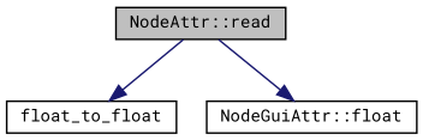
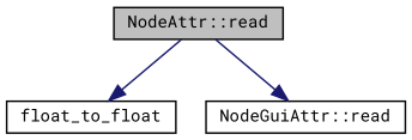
  digraph {
    fontname="Roboto Mono"
    rankdir=TB
    node [color=black fillcolor=white fontname="Roboto Mono" fontsize=10 shape=record style=filled]
    edge [color=midnightblue fontname="Roboto Mono" fontsize=10 labelfontname=Helvetica labelfontsize=10 style=solid]
    n1 [fillcolor=grey75 fontcolor=black height=0.2 label="NodeAttr::read" width=0.4]
    n2 [height=0.2 label=float_to_float width=0.4]
-   n3 [height=0.2 label="NodeGuiAttr::float" width=0.4]
+   n3 [height=0.2 label="NodeGuiAttr::read" width=0.4]
    n1 -> n2
    n1 -> n3
  }
